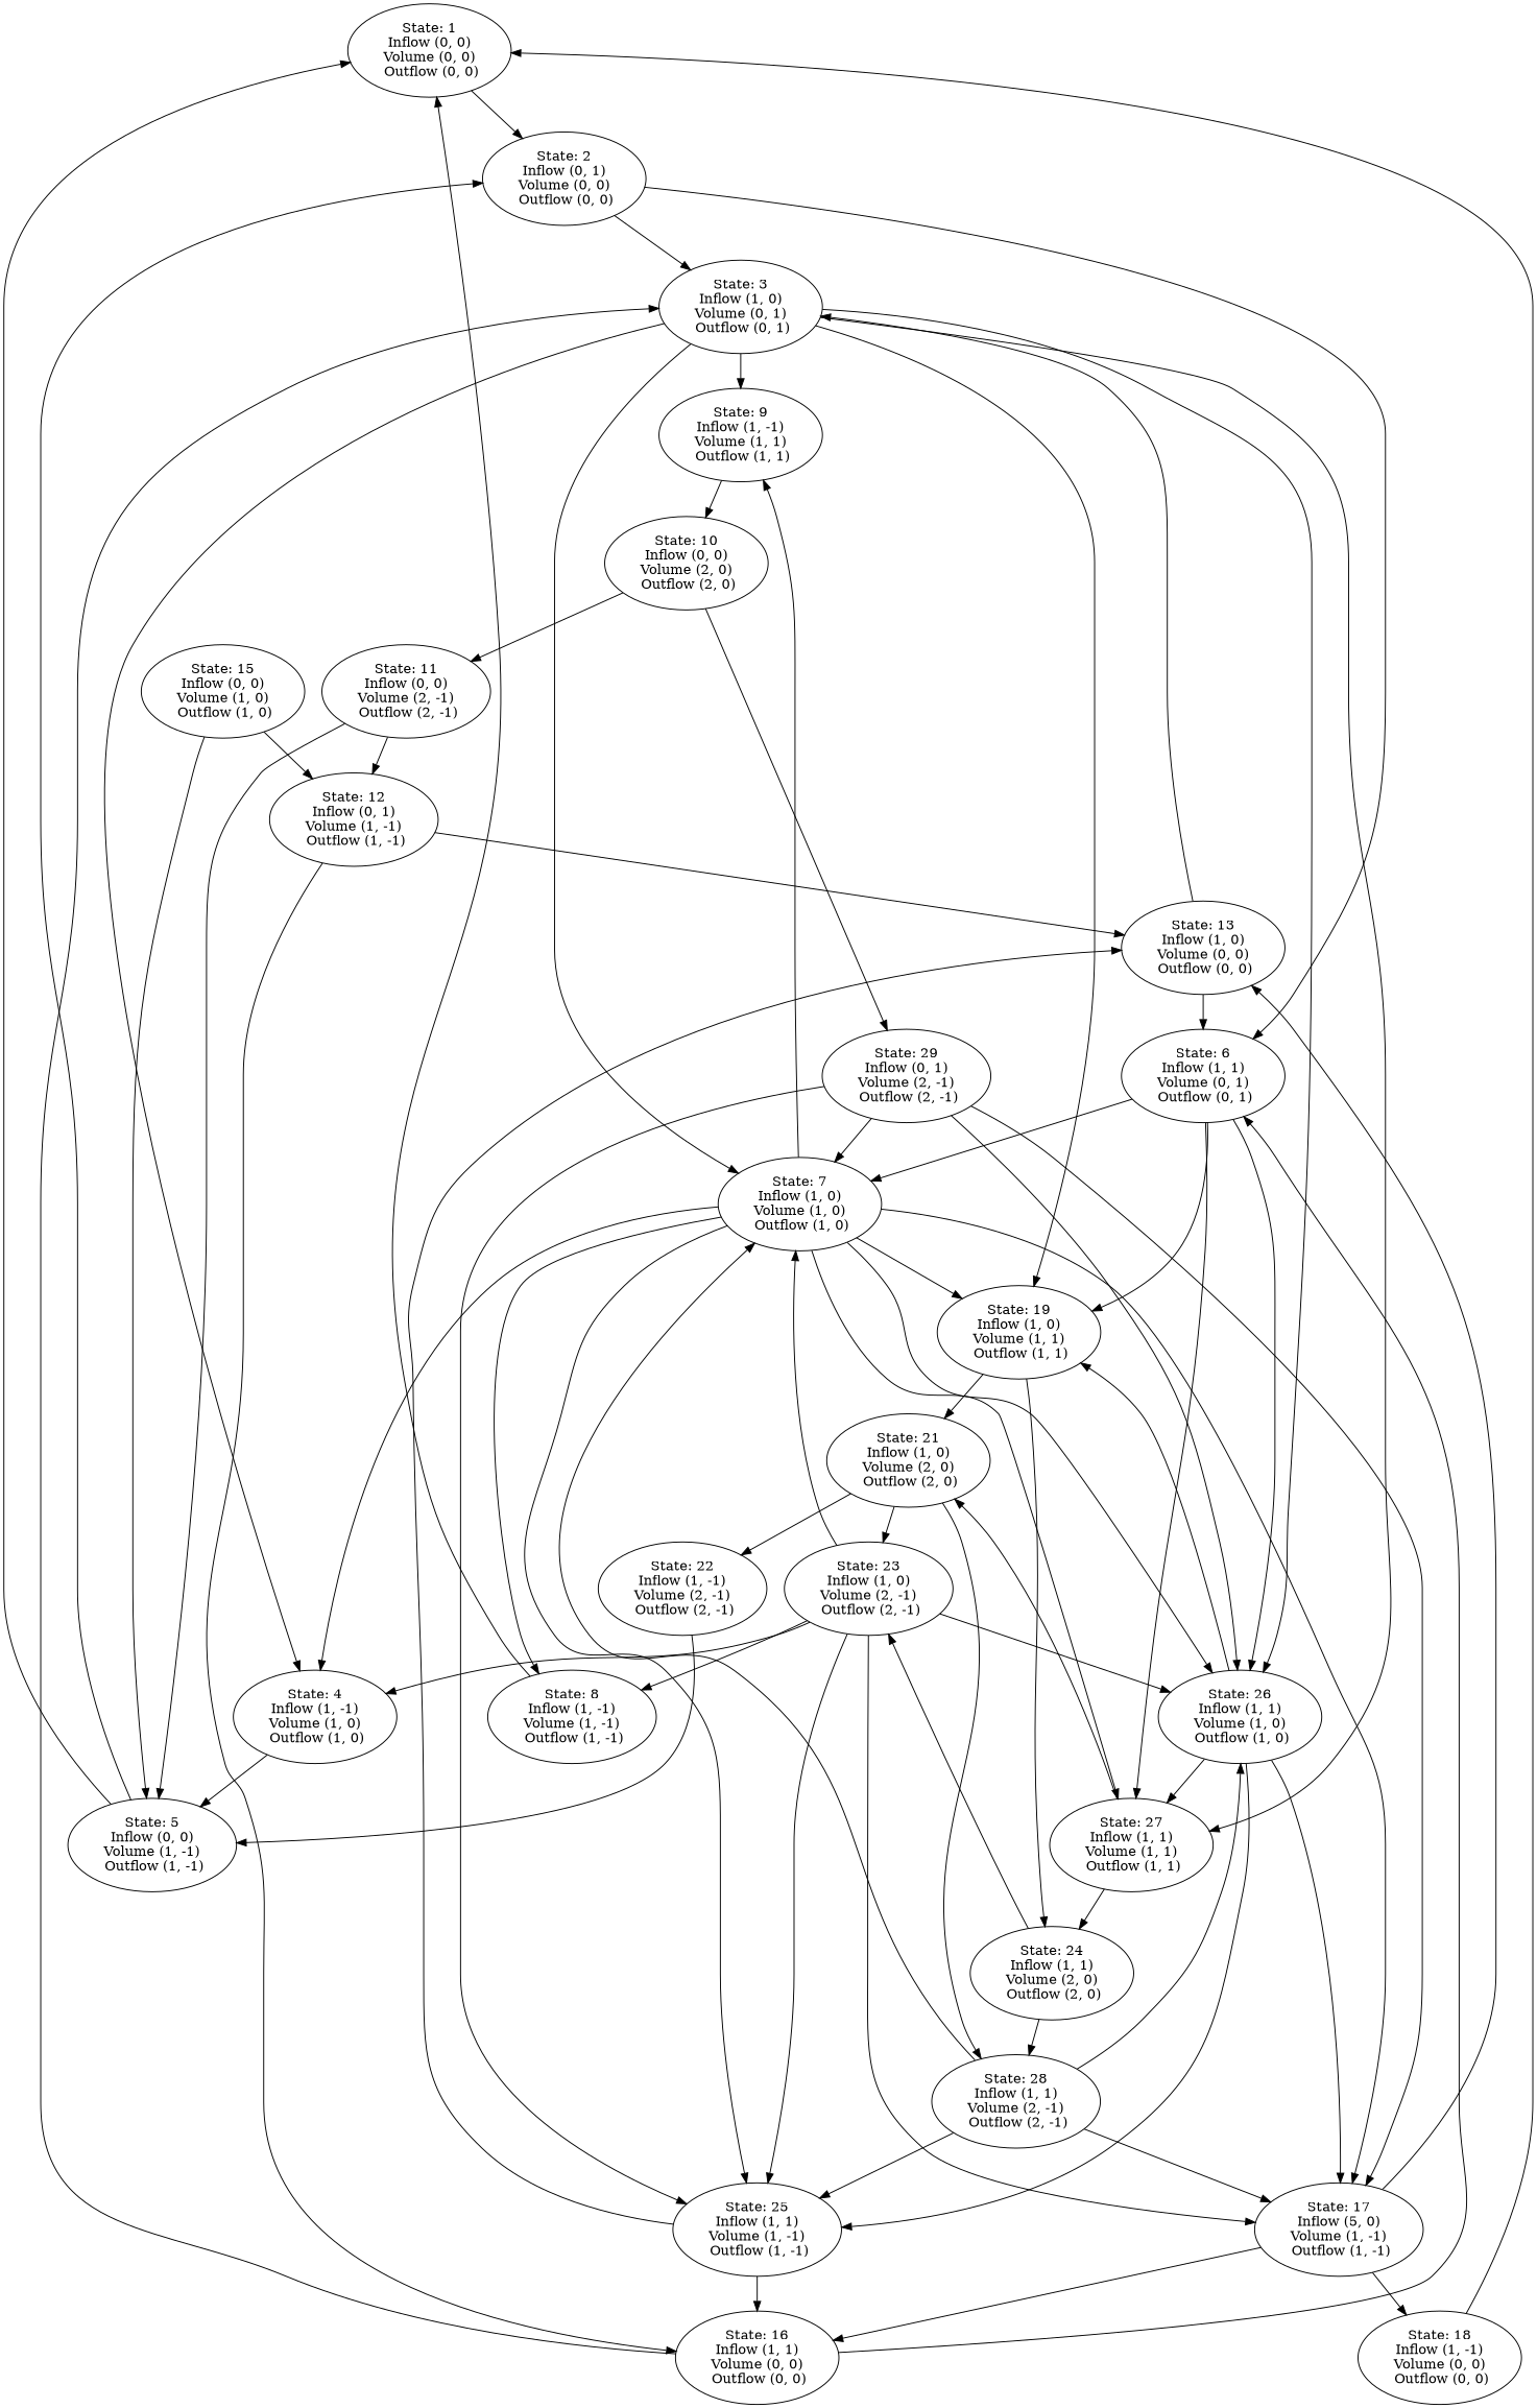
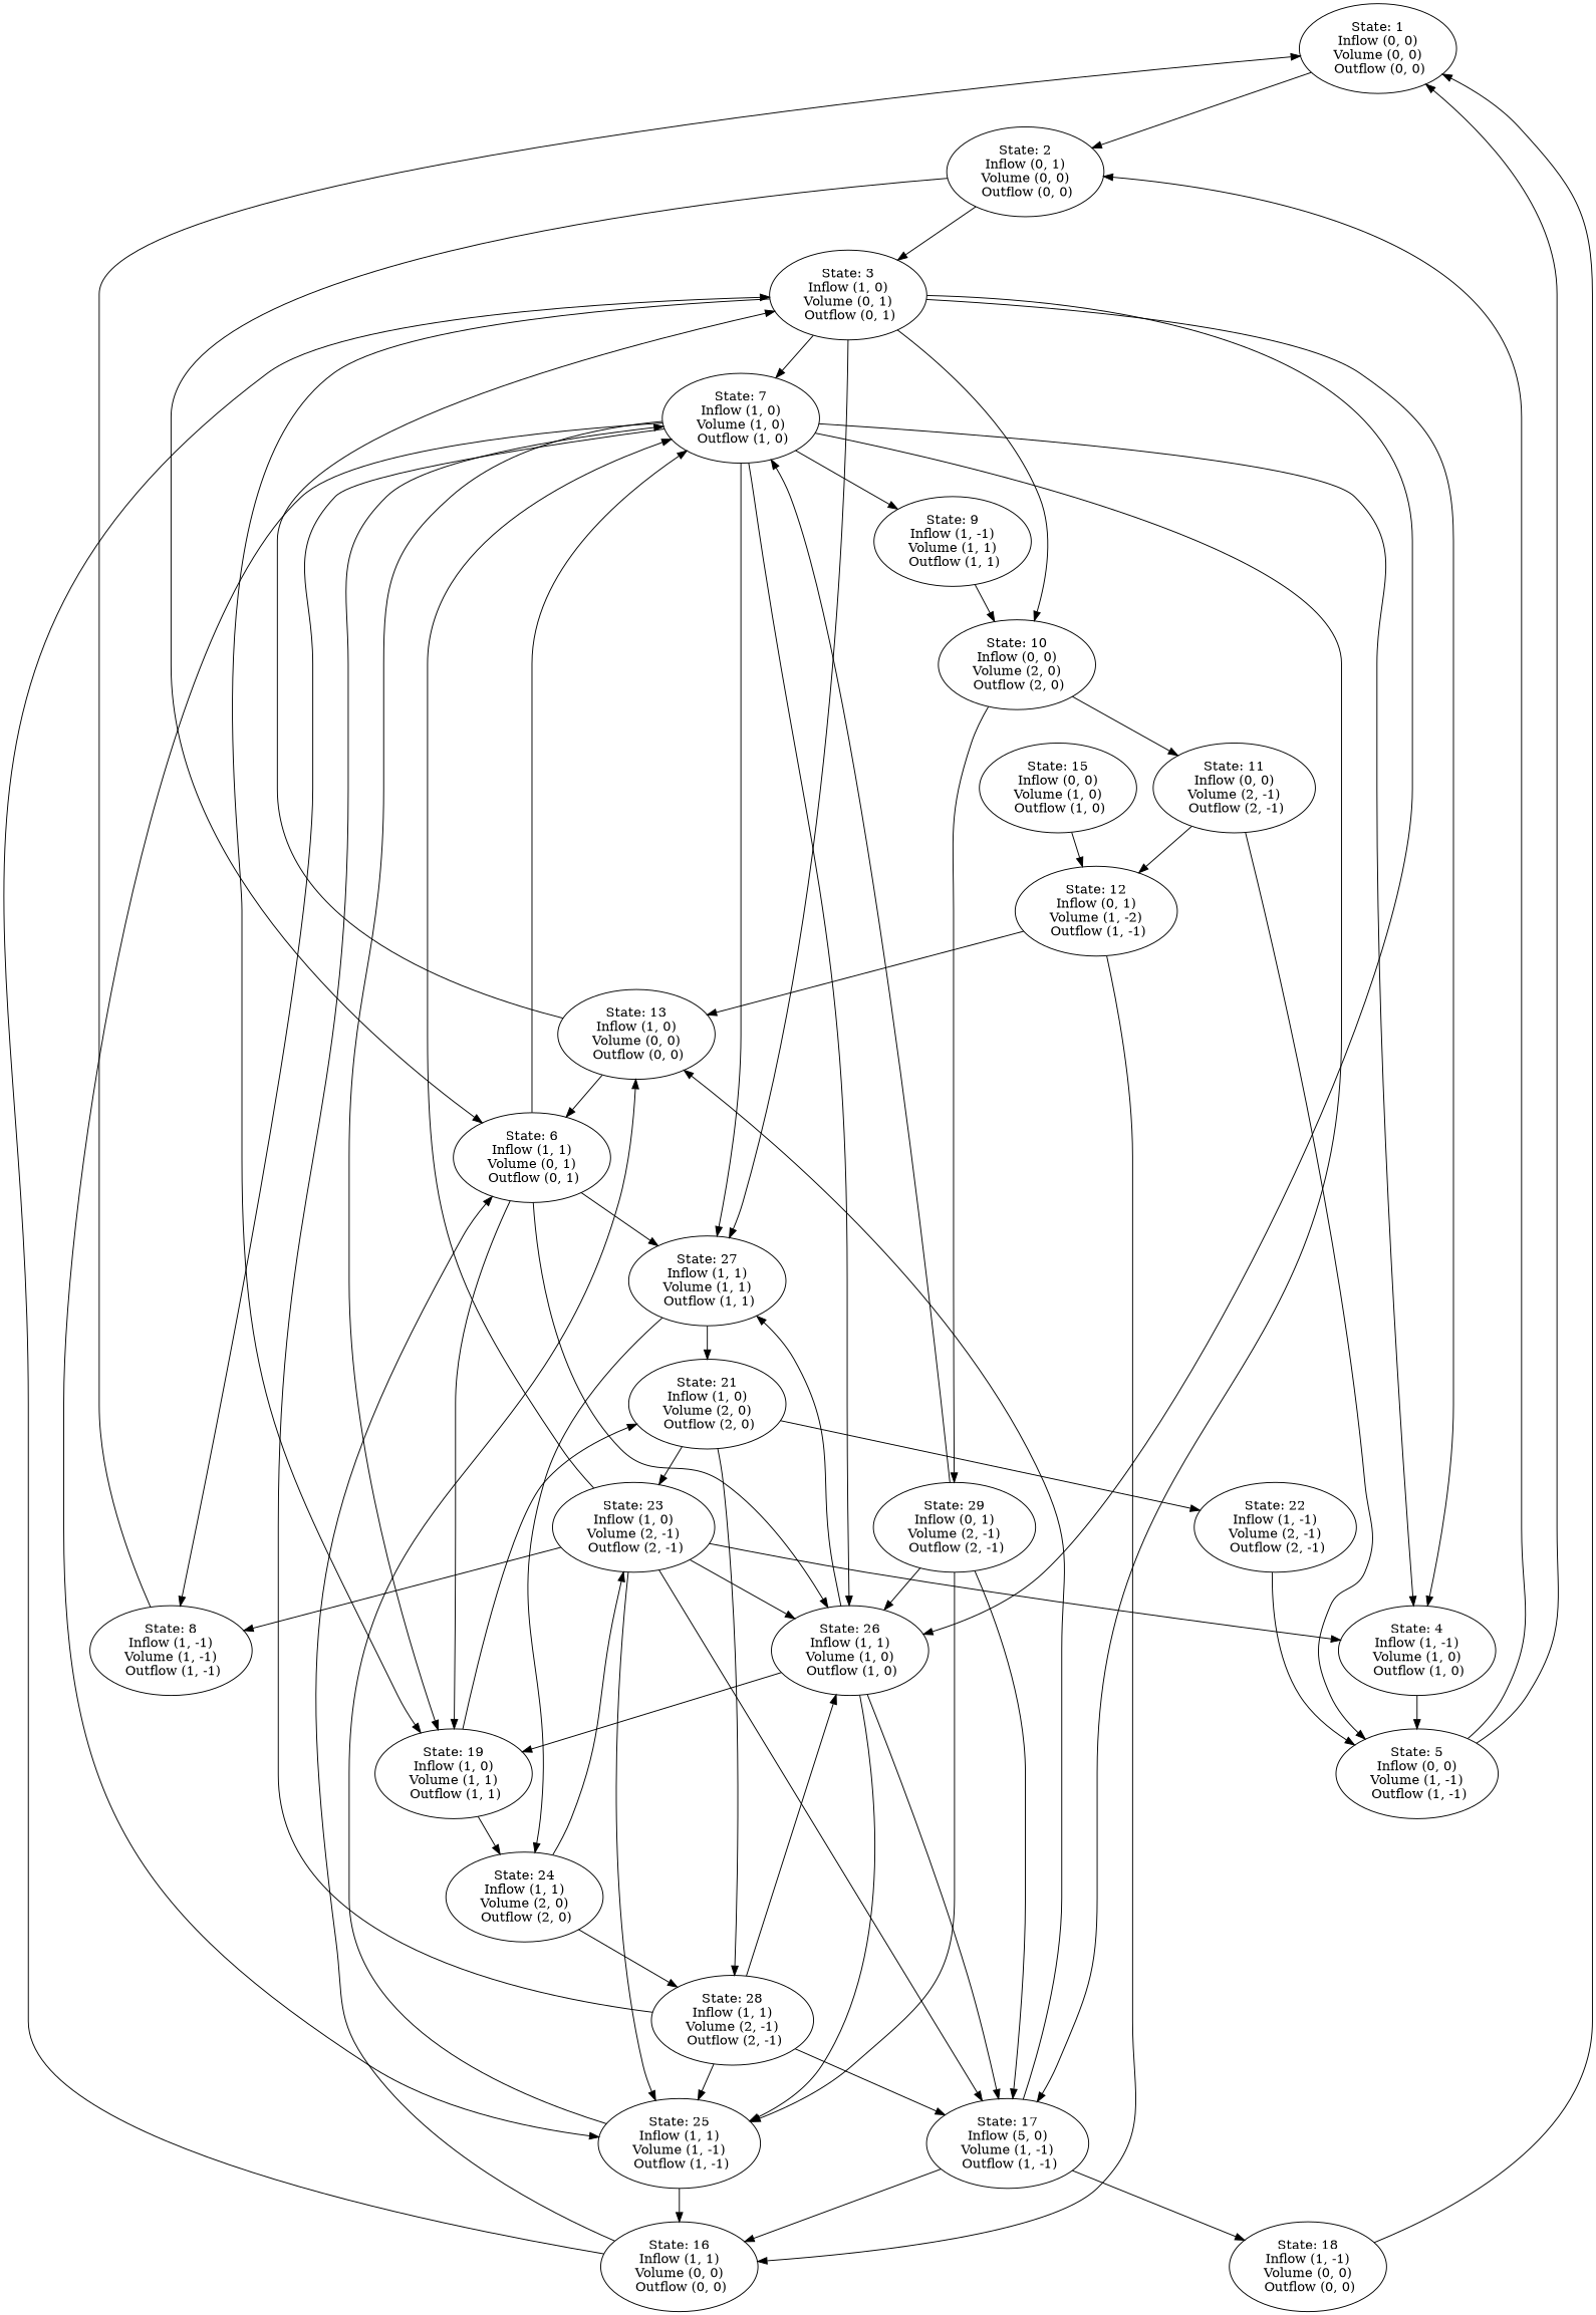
  digraph {
    n1 [label="State: 1\nInflow (0, 0)\nVolume (0, 0)\n Outflow (0, 0)"]
    n2 [label="State: 2\nInflow (0, 1)\nVolume (0, 0)\n Outflow (0, 0)"]
    n3 [label="State: 3\nInflow (1, 0)\nVolume (0, 1)\n Outflow (0, 1)"]
    n4 [label="State: 6\nInflow (1, 1)\nVolume (0, 1)\n Outflow (0, 1)"]
    n5 [label="State: 4\nInflow (1, -1)\nVolume (1, 0)\n Outflow (1, 0)"]
    n6 [label="State: 9\nInflow (1, -1)\nVolume (1, 1)\n Outflow (1, 1)"]
    n7 [label="State: 7\nInflow (1, 0)\nVolume (1, 0)\n Outflow (1, 0)"]
    n8 [label="State: 19\nInflow (1, 0)\nVolume (1, 1)\n Outflow (1, 1)"]
    n9 [label="State: 26\nInflow (1, 1)\nVolume (1, 0)\n Outflow (1, 0)"]
    n10 [label="State: 27\nInflow (1, 1)\nVolume (1, 1)\n Outflow (1, 1)"]
    n11 [label="State: 5\nInflow (0, 0)\nVolume (1, -1)\n Outflow (1, -1)"]
    n12 [label="State: 10\nInflow (0, 0)\nVolume (2, 0)\n Outflow (2, 0)"]
    n13 [label="State: 8\nInflow (1, -1)\nVolume (1, -1)\n Outflow (1, -1)"]
    n14 [label="State: 17\nInflow (5, 0)\nVolume (1, -1)\n Outflow (1, -1)"]
    n15 [label="State: 25\nInflow (1, 1)\nVolume (1, -1)\n Outflow (1, -1)"]
    n16 [label="State: 21\nInflow (1, 0)\nVolume (2, 0)\n Outflow (2, 0)"]
    n17 [label="State: 24\nInflow (1, 1)\nVolume (2, 0)\n Outflow (2, 0)"]
    n18 [label="State: 11\nInflow (0, 0)\nVolume (2, -1)\n Outflow (2, -1)"]
    n19 [label="State: 29\nInflow (0, 1)\nVolume (2, -1)\n Outflow (2, -1)"]
    n20 [label="State: 13\nInflow (1, 0)\nVolume (0, 0)\n Outflow (0, 0)"]
    n21 [label="State: 16\nInflow (1, 1)\nVolume (0, 0)\n Outflow (0, 0)"]
    n22 [label="State: 18\nInflow (1, -1)\nVolume (0, 0)\n Outflow (0, 0)"]
    n23 [label="State: 22\nInflow (1, -1)\nVolume (2, -1)\n Outflow (2, -1)"]
    n24 [label="State: 23\nInflow (1, 0)\nVolume (2, -1)\n Outflow (2, -1)"]
    n25 [label="State: 28\nInflow (1, 1)\nVolume (2, -1)\n Outflow (2, -1)"]
-   n26 [label="State: 12\nInflow (0, 1)\nVolume (1, -1)\n Outflow (1, -1)"]
+   n26 [label="State: 12\nInflow (0, 1)\nVolume (1, -2)\n Outflow (1, -1)"]
    n27 [label="State: 15\nInflow (0, 0)\nVolume (1, 0)\n Outflow (1, 0)"]
    n1 -> n2
    n2 -> n3
    n2 -> n4
    n3 -> n5
-   n3 -> n6
+   n3 -> n12
    n3 -> n7
    n3 -> n8
    n3 -> n9
    n3 -> n10
    n4 -> n7
    n4 -> n8
    n4 -> n9
    n4 -> n10
    n5 -> n11
    n6 -> n12
    n7 -> n5
    n7 -> n6
    n7 -> n8
    n7 -> n9
    n7 -> n10
    n7 -> n13
    n7 -> n14
    n7 -> n15
    n8 -> n16
    n8 -> n17
    n9 -> n8
    n9 -> n10
    n9 -> n14
    n9 -> n15
    n10 -> n16
    n10 -> n17
    n11 -> n1
    n11 -> n2
    n12 -> n18
    n12 -> n19
    n13 -> n1
    n14 -> n20
    n14 -> n21
    n14 -> n22
    n15 -> n20
    n15 -> n21
    n16 -> n23
    n16 -> n24
    n16 -> n25
    n17 -> n24
    n17 -> n25
    n18 -> n11
    n18 -> n26
    n19 -> n7
    n19 -> n9
    n19 -> n14
    n19 -> n15
    n20 -> n3
    n20 -> n4
    n21 -> n3
    n21 -> n4
    n22 -> n1
    n23 -> n11
    n24 -> n5
    n24 -> n7
    n24 -> n9
    n24 -> n13
    n24 -> n14
    n24 -> n15
    n25 -> n7
    n25 -> n9
    n25 -> n14
    n25 -> n15
    n26 -> n20
    n26 -> n21
-   n27 -> n11
    n27 -> n26
  }
